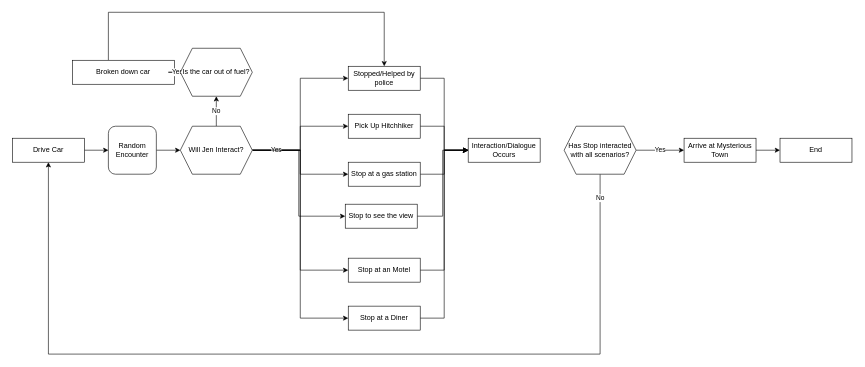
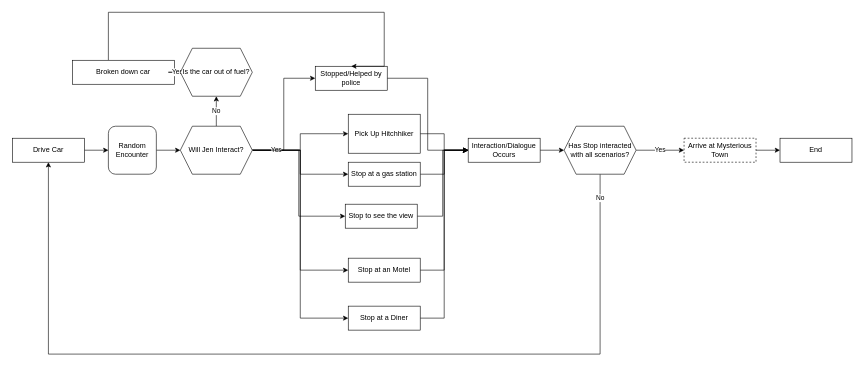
  <mxCell id="0" />
  <mxCell id="1" parent="0" />
  <mxCell id="2" style="edgeStyle=orthogonalEdgeStyle;rounded=0;orthogonalLoop=1;jettySize=auto;html=1;entryX=0;entryY=0.5;entryDx=0;entryDy=0;" parent="1" source="3" target="5" edge="1"><mxGeometry relative="1" as="geometry" /></mxCell>
  <mxCell id="3" value="Drive Car" style="rounded=0;whiteSpace=wrap;html=1;" parent="1" vertex="1"><mxGeometry x="20" y="230" width="120" height="40" as="geometry" /></mxCell>
  <mxCell id="4" style="edgeStyle=orthogonalEdgeStyle;rounded=0;orthogonalLoop=1;jettySize=auto;html=1;entryX=0;entryY=0.5;entryDx=0;entryDy=0;" edge="1" parent="1" source="5" target="20"><mxGeometry relative="1" as="geometry" /></mxCell>
  <mxCell id="5" value="Random Encounter" style="rounded=1;whiteSpace=wrap;html=1;" parent="1" vertex="1"><mxGeometry x="180" y="210" width="80" height="80" as="geometry" /></mxCell>
  <mxCell id="6" style="edgeStyle=orthogonalEdgeStyle;rounded=0;orthogonalLoop=1;jettySize=auto;html=1;exitX=0.5;exitY=1;exitDx=0;exitDy=0;" parent="1" source="3" target="3" edge="1"><mxGeometry relative="1" as="geometry" /></mxCell>
  <mxCell id="7" style="edgeStyle=orthogonalEdgeStyle;rounded=0;orthogonalLoop=1;jettySize=auto;html=1;entryX=0;entryY=0.5;entryDx=0;entryDy=0;" edge="1" parent="1" source="8" target="31"><mxGeometry relative="1" as="geometry" /></mxCell>
- <mxCell id="8" value="Pick Up Hitchhiker" style="rounded=0;whiteSpace=wrap;html=1;" parent="1" vertex="1"><mxGeometry x="580" y="190" width="120" height="40" as="geometry" /></mxCell>
+ <mxCell id="8" value="Pick Up Hitchhiker" style="rounded=0;whiteSpace=wrap;html=1;" parent="1" vertex="1"><mxGeometry x="580" y="190" width="120" height="65" as="geometry" /></mxCell>
  <mxCell id="9" style="edgeStyle=orthogonalEdgeStyle;rounded=0;orthogonalLoop=1;jettySize=auto;html=1;entryX=0;entryY=0.5;entryDx=0;entryDy=0;" edge="1" parent="1" source="10" target="31"><mxGeometry relative="1" as="geometry" /></mxCell>
- <mxCell id="10" value="Stopped/Helped by police" style="rounded=0;whiteSpace=wrap;html=1;" parent="1" vertex="1"><mxGeometry x="580" y="110" width="120" height="40" as="geometry" /></mxCell>
+ <mxCell id="10" value="Stopped/Helped by police" style="rounded=0;whiteSpace=wrap;html=1;" parent="1" vertex="1"><mxGeometry x="525" y="110" width="120" height="40" as="geometry" /></mxCell>
  <mxCell id="11" style="edgeStyle=orthogonalEdgeStyle;rounded=0;orthogonalLoop=1;jettySize=auto;html=1;entryX=0;entryY=0.5;entryDx=0;entryDy=0;" edge="1" parent="1" source="12" target="31"><mxGeometry relative="1" as="geometry" /></mxCell>
  <mxCell id="12" value="Stop at a gas station" style="rounded=0;whiteSpace=wrap;html=1;" parent="1" vertex="1"><mxGeometry x="580" y="270" width="120" height="40" as="geometry" /></mxCell>
  <mxCell id="13" style="edgeStyle=orthogonalEdgeStyle;rounded=0;orthogonalLoop=1;jettySize=auto;html=1;entryX=0;entryY=0.5;entryDx=0;entryDy=0;" edge="1" parent="1" source="20" target="10"><mxGeometry relative="1" as="geometry" /></mxCell>
  <mxCell id="14" style="edgeStyle=orthogonalEdgeStyle;rounded=0;orthogonalLoop=1;jettySize=auto;html=1;entryX=0;entryY=0.5;entryDx=0;entryDy=0;" edge="1" parent="1" source="20" target="8"><mxGeometry relative="1" as="geometry" /></mxCell>
  <mxCell id="15" style="edgeStyle=orthogonalEdgeStyle;rounded=0;orthogonalLoop=1;jettySize=auto;html=1;entryX=0;entryY=0.5;entryDx=0;entryDy=0;" edge="1" parent="1" source="20" target="12"><mxGeometry relative="1" as="geometry" /></mxCell>
  <mxCell id="16" style="edgeStyle=orthogonalEdgeStyle;rounded=0;orthogonalLoop=1;jettySize=auto;html=1;entryX=0;entryY=0.5;entryDx=0;entryDy=0;" edge="1" parent="1" source="20" target="24"><mxGeometry relative="1" as="geometry" /></mxCell>
  <mxCell id="17" value="No" style="edgeStyle=orthogonalEdgeStyle;rounded=0;orthogonalLoop=1;jettySize=auto;html=1;entryX=0.5;entryY=1;entryDx=0;entryDy=0;exitX=0.5;exitY=0;exitDx=0;exitDy=0;" edge="1" parent="1" source="20" target="26"><mxGeometry relative="1" as="geometry" /></mxCell>
  <mxCell id="18" value="Yes" style="edgeStyle=orthogonalEdgeStyle;rounded=0;orthogonalLoop=1;jettySize=auto;html=1;entryX=0;entryY=0.5;entryDx=0;entryDy=0;" edge="1" parent="1" source="20" target="28"><mxGeometry x="-0.778" relative="1" as="geometry"><mxPoint as="offset" /></mxGeometry></mxCell>
  <mxCell id="19" style="edgeStyle=orthogonalEdgeStyle;rounded=0;orthogonalLoop=1;jettySize=auto;html=1;entryX=0;entryY=0.5;entryDx=0;entryDy=0;" edge="1" parent="1" source="20" target="33"><mxGeometry relative="1" as="geometry" /></mxCell>
  <mxCell id="20" value="Will Jen Interact?" style="shape=hexagon;perimeter=hexagonPerimeter2;whiteSpace=wrap;html=1;fixedSize=1;" vertex="1" parent="1"><mxGeometry x="300" y="210" width="120" height="80" as="geometry" /></mxCell>
  <mxCell id="21" style="edgeStyle=orthogonalEdgeStyle;rounded=0;orthogonalLoop=1;jettySize=auto;html=1;entryX=0.5;entryY=0;entryDx=0;entryDy=0;" edge="1" parent="1" source="22" target="10"><mxGeometry relative="1" as="geometry"><Array as="points"><mxPoint x="180" y="20" /><mxPoint x="640" y="20" /></Array></mxGeometry></mxCell>
  <mxCell id="22" value="Broken down car" style="rounded=0;whiteSpace=wrap;html=1;" vertex="1" parent="1"><mxGeometry x="120" y="100" width="170" height="40" as="geometry" /></mxCell>
  <mxCell id="23" style="edgeStyle=orthogonalEdgeStyle;rounded=0;orthogonalLoop=1;jettySize=auto;html=1;entryX=0;entryY=0.5;entryDx=0;entryDy=0;" edge="1" parent="1" source="24" target="31"><mxGeometry relative="1" as="geometry" /></mxCell>
  <mxCell id="24" value="Stop to see the view" style="rounded=0;whiteSpace=wrap;html=1;" vertex="1" parent="1"><mxGeometry x="575" y="340" width="120" height="40" as="geometry" /></mxCell>
  <mxCell id="25" value="Yes" style="edgeStyle=orthogonalEdgeStyle;rounded=0;orthogonalLoop=1;jettySize=auto;html=1;entryX=1;entryY=0.5;entryDx=0;entryDy=0;" edge="1" parent="1" source="26" target="22"><mxGeometry relative="1" as="geometry" /></mxCell>
  <mxCell id="26" value="Is the car out of fuel?" style="shape=hexagon;perimeter=hexagonPerimeter2;whiteSpace=wrap;html=1;fixedSize=1;" vertex="1" parent="1"><mxGeometry x="300" y="80" width="120" height="80" as="geometry" /></mxCell>
  <mxCell id="27" style="edgeStyle=orthogonalEdgeStyle;rounded=0;orthogonalLoop=1;jettySize=auto;html=1;entryX=0;entryY=0.5;entryDx=0;entryDy=0;" edge="1" parent="1" source="28" target="31"><mxGeometry relative="1" as="geometry" /></mxCell>
  <mxCell id="28" value="Stop at an Motel" style="rounded=0;whiteSpace=wrap;html=1;" vertex="1" parent="1"><mxGeometry x="580" y="430" width="120" height="40" as="geometry" /></mxCell>
  <mxCell id="29" value="No" style="edgeStyle=orthogonalEdgeStyle;rounded=0;orthogonalLoop=1;jettySize=auto;html=1;entryX=0.5;entryY=1;entryDx=0;entryDy=0;exitX=0.5;exitY=1;exitDx=0;exitDy=0;" edge="1" parent="1" source="35" target="3"><mxGeometry x="-0.948" relative="1" as="geometry"><Array as="points"><mxPoint x="1000" y="590" /><mxPoint x="80" y="590" /></Array><mxPoint as="offset" /></mxGeometry></mxCell>
+ <mxCell id="30" style="edgeStyle=orthogonalEdgeStyle;rounded=0;orthogonalLoop=1;jettySize=auto;html=1;entryX=0;entryY=0.5;entryDx=0;entryDy=0;" edge="1" parent="1" source="31" target="35"><mxGeometry relative="1" as="geometry" /></mxCell>
  <mxCell id="31" value="Interaction/Dialogue Occurs" style="rounded=0;whiteSpace=wrap;html=1;" vertex="1" parent="1"><mxGeometry x="780" y="230" width="120" height="40" as="geometry" /></mxCell>
  <mxCell id="32" style="edgeStyle=orthogonalEdgeStyle;rounded=0;orthogonalLoop=1;jettySize=auto;html=1;entryX=0;entryY=0.5;entryDx=0;entryDy=0;" edge="1" parent="1" source="33" target="31"><mxGeometry relative="1" as="geometry" /></mxCell>
  <mxCell id="33" value="Stop at a Diner" style="rounded=0;whiteSpace=wrap;html=1;" vertex="1" parent="1"><mxGeometry x="580" y="510" width="120" height="40" as="geometry" /></mxCell>
  <mxCell id="34" value="Yes" style="edgeStyle=orthogonalEdgeStyle;rounded=0;orthogonalLoop=1;jettySize=auto;html=1;" edge="1" parent="1" source="35" target="37"><mxGeometry relative="1" as="geometry" /></mxCell>
  <mxCell id="35" value="Has Stop interacted with all scenarios?" style="shape=hexagon;perimeter=hexagonPerimeter2;whiteSpace=wrap;html=1;fixedSize=1;" vertex="1" parent="1"><mxGeometry x="940" y="210" width="120" height="80" as="geometry" /></mxCell>
  <mxCell id="36" value="" style="edgeStyle=orthogonalEdgeStyle;rounded=0;orthogonalLoop=1;jettySize=auto;html=1;" edge="1" parent="1" source="37" target="38"><mxGeometry relative="1" as="geometry" /></mxCell>
- <mxCell id="37" value="Arrive at Mysterious Town" style="whiteSpace=wrap;html=1;" vertex="1" parent="1"><mxGeometry x="1140" y="230" width="120" height="40" as="geometry" /></mxCell>
+ <mxCell id="37" value="Arrive at Mysterious Town" style="whiteSpace=wrap;html=1;dashed=1;" vertex="1" parent="1"><mxGeometry x="1140" y="230" width="120" height="40" as="geometry" /></mxCell>
  <mxCell id="38" value="End" style="whiteSpace=wrap;html=1;" vertex="1" parent="1"><mxGeometry x="1300" y="230" width="120" height="40" as="geometry" /></mxCell>
